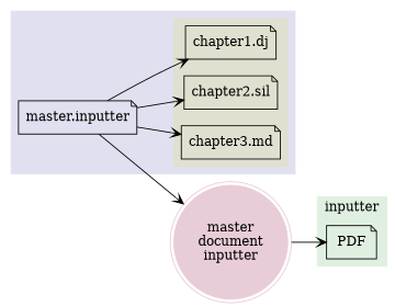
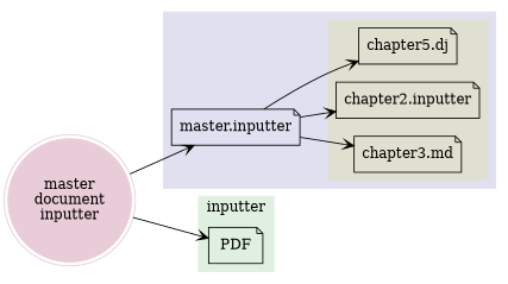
  digraph {
    rankdir=LR
    node [shape=note]
    edge [arrowhead=vee]
-   n1 [label="chapter1.dj"]
-   n2 [label="chapter2.sil"]
+   n1 [label="chapter5.dj"]
+   n2 [label="chapter2.inputter"]
    n3 [label="chapter3.md"]
    n4 [label="master.inputter"]
    n5 [label=PDF]
    n6 [color="#e8ccd7 " label="master\ndocument\ninputter" shape=doublecircle style=filled]
    subgraph cluster_1 {
      color="#e0e0f0"
      style=filled
      n4
      subgraph cluster_2 {
        color="#e0e0d0"
        style=filled
        n1
        n2
        n3
      }
    }
    subgraph cluster_3 {
      color="#e0f0e0"
      label=inputter
      style=filled
      n5
    }
    n4 -> n1
    n4 -> n2
    n4 -> n3
-   n4 -> n6
+   n6 -> n4
    n6 -> n5
  }
